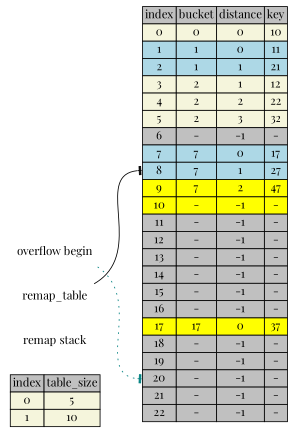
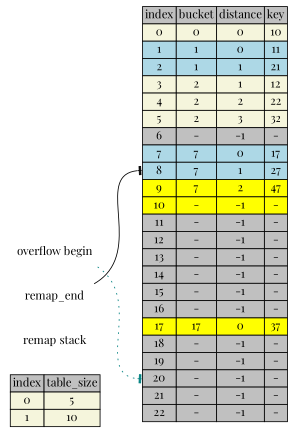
  digraph {
    rankdir=LR
    fontname="Playfair Display"
    node [shape=plaintext fontname="Playfair Display"]
    edge [fontname="Playfair Display" arrowhead=tee]
    "remap stack"
    n2 [label=<         <TABLE BORDER="0" CELLBORDER="1" CELLSPACING="0">             <TR>                 <TD BGCOLOR="grey" PORT="h">index</TD>                 <TD BGCOLOR="grey">table_size</TD>             </TR>                        <TR>                 <TD BGCOLOR="beige" PORT="i0">0</TD>                 <TD BGCOLOR="beige" PORT="k0">5</TD>             </TR>               <TR>                 <TD BGCOLOR="beige" PORT="i0">1</TD>                 <TD BGCOLOR="beige" PORT="k0">10</TD>             </TR>           </TABLE>              >]
    n3 [label=<         <TABLE BORDER="0" CELLBORDER="1" CELLSPACING="0">             <TR>                 <TD BGCOLOR="grey" PORT="h">index</TD>                 <TD BGCOLOR="grey">bucket</TD>                 <TD BGCOLOR="grey">distance</TD>                 <TD BGCOLOR="grey" PORT="k">key</TD>             </TR>                        <TR>                 <TD BGCOLOR="beige" PORT="i0">0</TD>                 <TD BGCOLOR="beige">0</TD>                 <TD BGCOLOR="beige">0</TD>                 <TD BGCOLOR="beige" PORT="k0">10</TD>             </TR>                        <TR>                 <TD BGCOLOR="lightblue" PORT="i1">1</TD>                 <TD BGCOLOR="lightblue">1</TD>                 <TD BGCOLOR="lightblue">0</TD>                 <TD BGCOLOR="lightblue" PORT="k1">11</TD>             </TR>                        <TR>                 <TD BGCOLOR="lightblue" PORT="i2">2</TD>                 <TD BGCOLOR="lightblue">1</TD>                 <TD BGCOLOR="lightblue">1</TD>                 <TD BGCOLOR="lightblue" PORT="k2">21</TD>             </TR>                        <TR>                 <TD BGCOLOR="beige" PORT="i3">3</TD>                 <TD BGCOLOR="beige">2</TD>                 <TD BGCOLOR="beige">1</TD>                 <TD BGCOLOR="beige" PORT="k3">12</TD>             </TR>                        <TR>                 <TD BGCOLOR="beige" PORT="i4">4</TD>                 <TD BGCOLOR="beige">2</TD>                 <TD BGCOLOR="beige">2</TD>                 <TD BGCOLOR="beige" PORT="k4">22</TD>             </TR>                        <TR>                 <TD BGCOLOR="beige" PORT="i5">5</TD>                 <TD BGCOLOR="beige">2</TD>                 <TD BGCOLOR="beige">3</TD>                 <TD BGCOLOR="beige" PORT="k5">32</TD>             </TR>                        <TR>                 <TD BGCOLOR="grey" PORT="i6">6</TD>                 <TD BGCOLOR="grey">-</TD>                 <TD BGCOLOR="grey">-1</TD>                 <TD BGCOLOR="grey" PORT="k6">-</TD>             </TR>                        <TR>                 <TD BGCOLOR="lightblue" PORT="i7">7</TD>                 <TD BGCOLOR="lightblue">7</TD>                 <TD BGCOLOR="lightblue">0</TD>                 <TD BGCOLOR="lightblue" PORT="k7">17</TD>             </TR>                        <TR>                 <TD BGCOLOR="lightblue" PORT="i8">8</TD>                 <TD BGCOLOR="lightblue">7</TD>                 <TD BGCOLOR="lightblue">1</TD>                 <TD BGCOLOR="lightblue" PORT="k8">27</TD>             </TR>                        <TR>                 <TD BGCOLOR="yellow" PORT="i9">9</TD>                 <TD BGCOLOR="yellow">7</TD>                 <TD BGCOLOR="yellow">2</TD>                 <TD BGCOLOR="yellow" PORT="k9">47</TD>             </TR>                        <TR>                 <TD BGCOLOR="yellow" PORT="i10">10</TD>                 <TD BGCOLOR="yellow">-</TD>                 <TD BGCOLOR="yellow">-1</TD>                 <TD BGCOLOR="yellow" PORT="k10">-</TD>             </TR>                        <TR>                 <TD BGCOLOR="grey" PORT="i11">11</TD>                 <TD BGCOLOR="grey">-</TD>                 <TD BGCOLOR="grey">-1</TD>                 <TD BGCOLOR="grey" PORT="k11">-</TD>             </TR>                       <TR>                 <TD BGCOLOR="grey" PORT="i12">12</TD>                 <TD BGCOLOR="grey">-</TD>                 <TD BGCOLOR="grey">-1</TD>                 <TD BGCOLOR="grey" PORT="k12">-</TD>             </TR>                       <TR>                 <TD BGCOLOR="grey" PORT="i13">13</TD>                 <TD BGCOLOR="grey">-</TD>                 <TD BGCOLOR="grey">-1</TD>                 <TD BGCOLOR="grey" PORT="k13">-</TD>             </TR>                       <TR>                 <TD BGCOLOR="grey" PORT="i14">14</TD>                 <TD BGCOLOR="grey">-</TD>                 <TD BGCOLOR="grey">-1</TD>                 <TD BGCOLOR="grey" PORT="k14">-</TD>             </TR>                       <TR>                 <TD BGCOLOR="grey" PORT="i15">15</TD>                 <TD BGCOLOR="grey">-</TD>                 <TD BGCOLOR="grey">-1</TD>                 <TD BGCOLOR="grey" PORT="k15">-</TD>             </TR>                       <TR>                 <TD BGCOLOR="grey" PORT="i16">16</TD>                 <TD BGCOLOR="grey">-</TD>                 <TD BGCOLOR="grey">-1</TD>                 <TD BGCOLOR="grey" PORT="k16">-</TD>             </TR>                       <TR>                 <TD BGCOLOR="yellow" PORT="i17">17</TD>                 <TD BGCOLOR="yellow">17</TD>                 <TD BGCOLOR="yellow">0</TD>                 <TD BGCOLOR="yellow" PORT="k17">37</TD>             </TR>                       <TR>                 <TD BGCOLOR="grey" PORT="i18">18</TD>                 <TD BGCOLOR="grey">-</TD>                 <TD BGCOLOR="grey">-1</TD>                 <TD BGCOLOR="grey" PORT="k18">-</TD>             </TR>                       <TR>                 <TD BGCOLOR="grey" PORT="i19">19</TD>                 <TD BGCOLOR="grey">-</TD>                 <TD BGCOLOR="grey">-1</TD>                 <TD BGCOLOR="grey" PORT="k19">-</TD>             </TR>                       <TR>                 <TD BGCOLOR="grey" PORT="i20">20</TD>                 <TD BGCOLOR="grey">-</TD>                 <TD BGCOLOR="grey">-1</TD>                 <TD BGCOLOR="grey" PORT="k20">-</TD>             </TR>                       <TR>                 <TD BGCOLOR="grey" PORT="i21">21</TD>                 <TD BGCOLOR="grey">-</TD>                 <TD BGCOLOR="grey">-1</TD>                 <TD BGCOLOR="grey" PORT="k21">-</TD>             </TR>                       <TR>                 <TD BGCOLOR="grey" PORT="i22">22</TD>                 <TD BGCOLOR="grey">-</TD>                 <TD BGCOLOR="grey">-1</TD>                 <TD BGCOLOR="grey" PORT="k22">-</TD>             </TR>                   </TABLE>     >]
    "overflow begin"
-   remap_end [label=remap_table]
+   remap_end
    subgraph sub_1 {
      rank=same
      "remap stack"
      n2
    }
    "remap stack" -> n2 [style=invis arrowhead=""]
    "overflow begin" -> n3 [headport=i20 color=teal style=dotted]
    remap_end -> n3 [headport=i8 color=black style=solid]
  }
